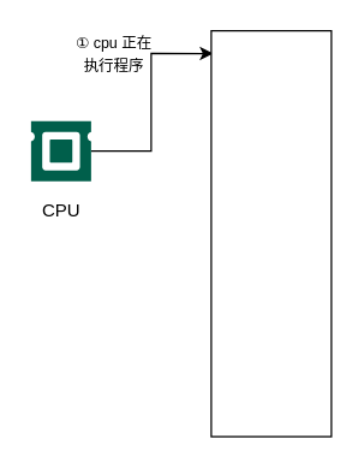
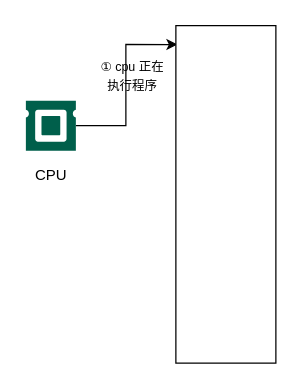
  <mxCell id="0" />
  <mxCell id="1" parent="0" />
  <mxCell id="2" style="edgeStyle=orthogonalEdgeStyle;rounded=0;orthogonalLoop=1;jettySize=auto;html=1;entryX=0.017;entryY=0.056;entryDx=0;entryDy=0;entryPerimeter=0;" edge="1" parent="1" source="3" target="5"><mxGeometry relative="1" as="geometry" /></mxCell>
  <mxCell id="3" value="" style="sketch=0;pointerEvents=1;shadow=0;dashed=0;html=1;strokeColor=none;fillColor=#005F4B;labelPosition=center;verticalLabelPosition=bottom;verticalAlign=top;align=center;outlineConnect=0;shape=mxgraph.veeam2.cpu;" vertex="1" parent="1"><mxGeometry x="20" y="80" width="40" height="40" as="geometry" /></mxCell>
  <mxCell id="4" value="CPU" style="text;html=1;align=center;verticalAlign=middle;resizable=0;points=[];autosize=1;strokeColor=none;fillColor=none;" vertex="1" parent="1"><mxGeometry x="20" y="130" width="40" height="20" as="geometry" /></mxCell>
  <mxCell id="5" value="" style="rounded=0;whiteSpace=wrap;html=1;" vertex="1" parent="1"><mxGeometry x="140" y="20" width="80" height="270" as="geometry" /></mxCell>
- <mxCell id="6" value="&lt;font style=&quot;font-size: 10px;&quot;&gt;① cpu 正在&lt;br&gt;执行程序&lt;/font&gt;" style="text;html=1;align=center;verticalAlign=middle;resizable=0;points=[];autosize=1;strokeColor=none;fillColor=none;" vertex="1" parent="1"><mxGeometry x="40" y="15" width="70" height="40" as="geometry" /></mxCell>
+ <mxCell id="6" value="&lt;font style=&quot;font-size: 10px;&quot;&gt;① cpu 正在&lt;br&gt;执行程序&lt;/font&gt;" style="text;html=1;align=center;verticalAlign=middle;resizable=0;points=[];autosize=1;strokeColor=none;fillColor=none;" vertex="1" parent="1"><mxGeometry x="70" y="40" width="70" height="40" as="geometry" /></mxCell>
